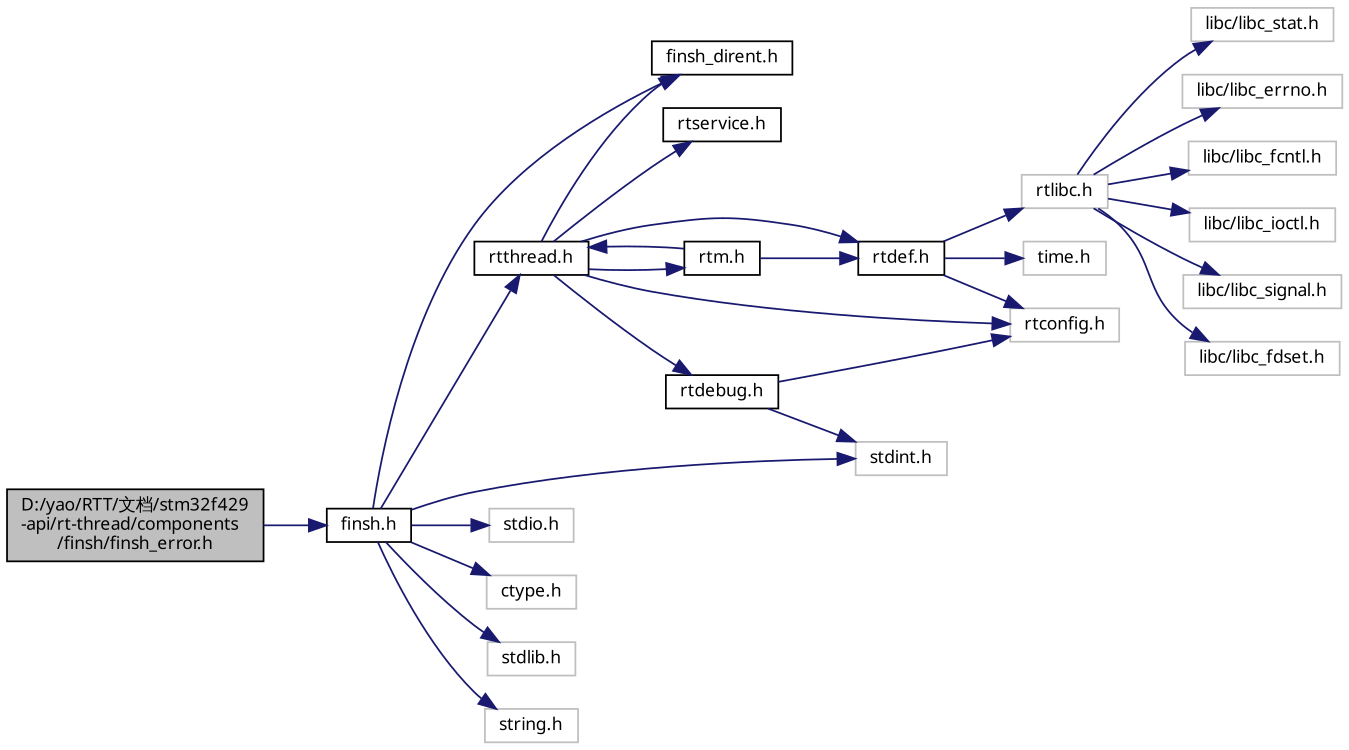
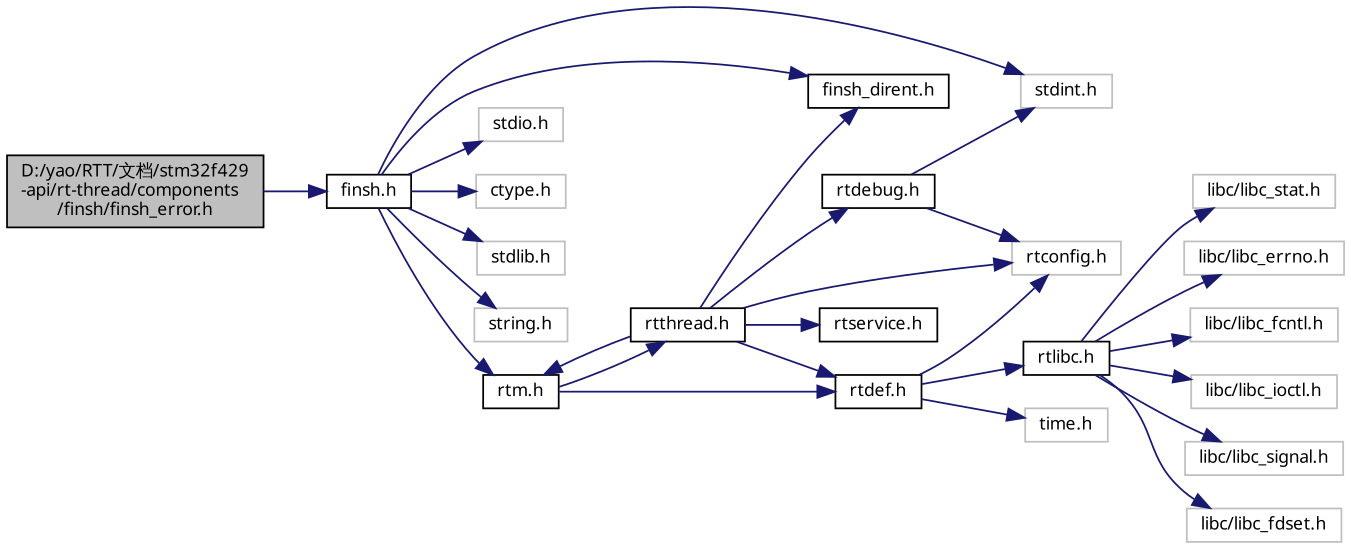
  digraph {
    rankdir=LR
    node [color=grey75 fillcolor=white fontname="FreeSans.ttf" fontsize=10 shape=record style=filled]
    edge [color=midnightblue fontname="FreeSans.ttf" fontsize=10 labelfontname="FreeSans.ttf" labelfontsize=10 style=solid]
    n1 [color=black fillcolor=grey75 fontcolor=black height=0.2 label="D:/yao/RTT/文档/stm32f429\l-api/rt-thread/components\l/finsh/finsh_error.h" width=0.4]
    n2 [color=black height=0.2 label="finsh.h" width=0.4]
    n3 [color=black height=0.2 label="rtthread.h" width=0.4]
    n4 [height=0.2 label="stdint.h" width=0.4]
    n5 [color=black height=0.2 label="finsh_dirent.h" width=0.4]
    n6 [height=0.2 label="stdio.h" width=0.4]
    n7 [height=0.2 label="ctype.h" width=0.4]
    n8 [height=0.2 label="stdlib.h" width=0.4]
    n9 [height=0.2 label="string.h" width=0.4]
    n10 [height=0.2 label="rtconfig.h" width=0.4]
    n11 [color=black height=0.2 label="rtdebug.h" width=0.4]
    n12 [color=black height=0.2 label="rtdef.h" width=0.4]
    n13 [color=black height=0.2 label="rtservice.h" width=0.4]
    n14 [color=black height=0.2 label="rtm.h" width=0.4]
-   n15 [height=0.2 label="rtlibc.h" width=0.4]
+   n15 [color=black height=0.2 label="rtlibc.h" width=0.4]
    n16 [height=0.2 label="time.h" width=0.4]
    n17 [height=0.2 label="libc/libc_stat.h" width=0.4]
    n18 [height=0.2 label="libc/libc_errno.h" width=0.4]
    n19 [height=0.2 label="libc/libc_fcntl.h" width=0.4]
    n20 [height=0.2 label="libc/libc_ioctl.h" width=0.4]
    n21 [height=0.2 label="libc/libc_signal.h" width=0.4]
    n22 [height=0.2 label="libc/libc_fdset.h" width=0.4]
    n1 -> n2
-   n2 -> n3
+   n2 -> n14
    n2 -> n4
    n2 -> n5
    n2 -> n6
    n2 -> n7
    n2 -> n8
    n2 -> n9
    n3 -> n5
    n3 -> n10
    n3 -> n11
    n3 -> n12
    n3 -> n13
    n3 -> n14
    n11 -> n4
    n11 -> n10
    n12 -> n10
    n12 -> n15
    n12 -> n16
    n14 -> n3
    n14 -> n12
    n15 -> n17
    n15 -> n18
    n15 -> n19
    n15 -> n20
    n15 -> n21
    n15 -> n22
  }
